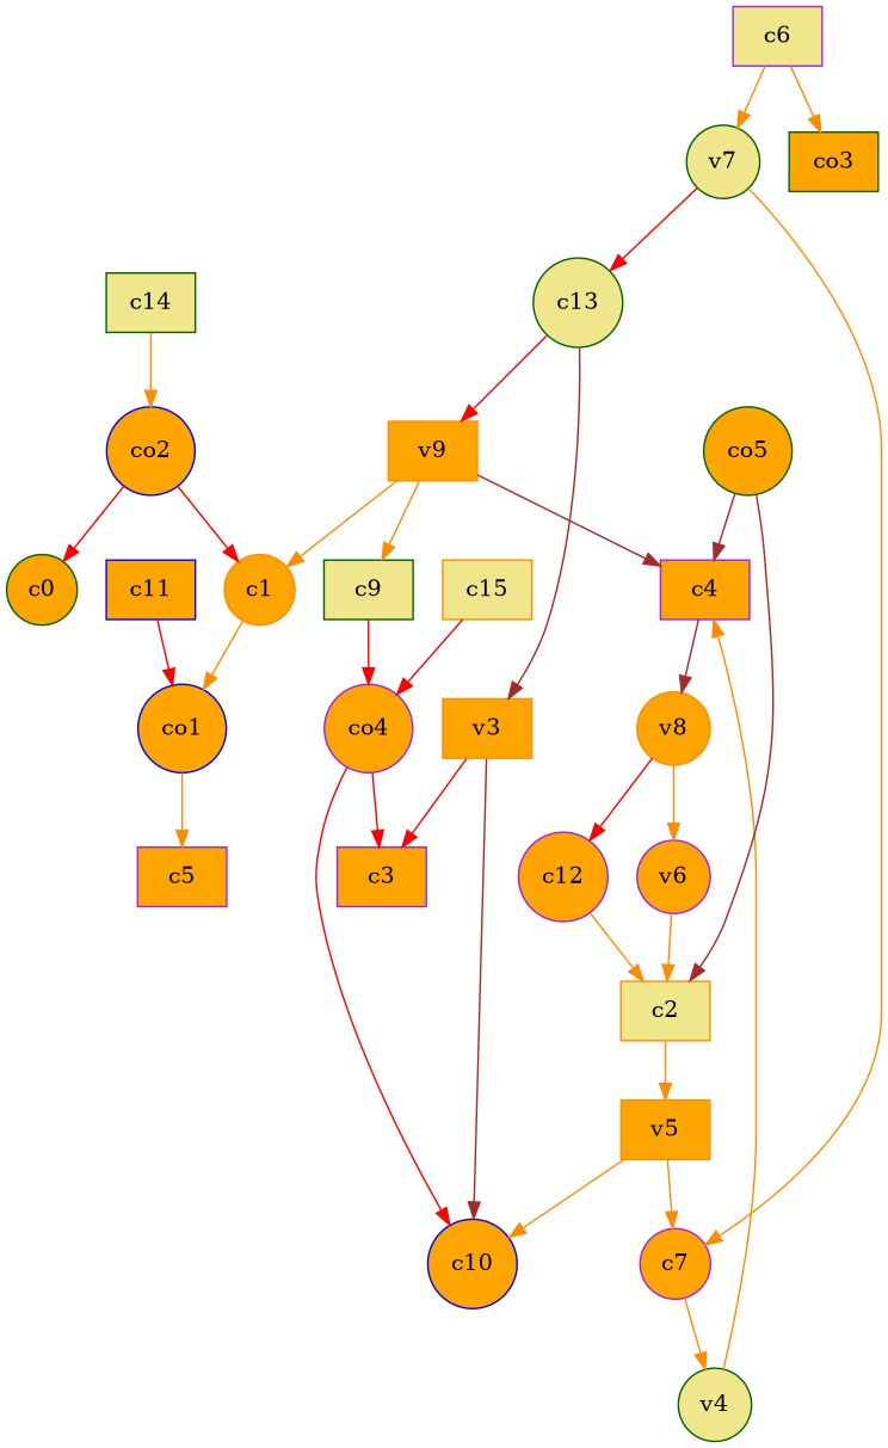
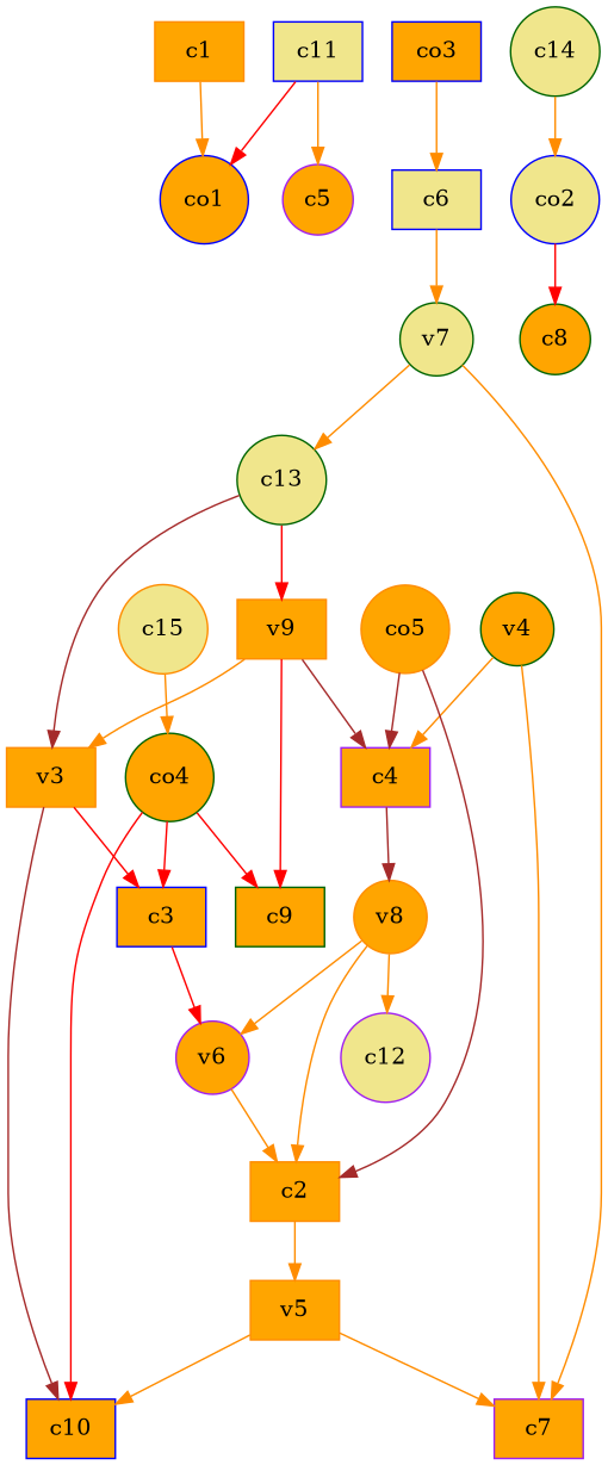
  strict digraph {
    node [color=darkgreen fillcolor=orange shape=circle style=filled]
    edge [color=darkorange weight=1]
-   c1 [color=darkorange]
+   c1 [color=darkorange shape=box]
    co1 [color=blue]
-   c5 [color=purple shape=box]
-   c2 [color=darkorange fillcolor=khaki shape=box]
+   c5 [color=purple]
+   c2 [color=darkorange shape=box]
    v5 [color=darkorange shape=box]
-   c10 [color=blue]
-   c7 [color=purple]
-   c3 [color=purple shape=box]
+   c10 [color=blue shape=box]
+   c7 [color=purple shape=box]
+   c3 [color=blue shape=box]
    v6 [color=purple]
    c4 [color=purple shape=box]
    v8 [color=darkorange]
-   c12 [color=purple]
-   c6 [color=purple fillcolor=khaki shape=box]
+   c12 [color=purple fillcolor=khaki]
+   c6 [color=blue fillcolor=khaki shape=box]
    v7 [fillcolor=khaki]
    c13 [fillcolor=khaki]
-   c11 [color=blue shape=box]
+   c11 [color=blue fillcolor=khaki shape=box]
    n17 [color=darkorange label=v9 shape=box]
    v3 [color=darkorange shape=box]
-   c9 [fillcolor=khaki shape=box]
-   c14 [fillcolor=khaki shape=box]
-   co2 [color=blue]
-   c8 [label=c0]
-   c15 [color=darkorange fillcolor=khaki shape=box]
-   co4 [color=purple]
-   v4 [fillcolor=khaki]
-   co3 [shape=box]
-   co5
+   c9 [shape=box]
+   c14 [fillcolor=khaki]
+   co2 [color=blue fillcolor=khaki]
+   c8
+   c15 [color=darkorange fillcolor=khaki]
+   co4
+   v4
+   co3 [color=blue shape=box]
+   co5 [color=darkorange]
    c1 -> co1
-   co1 -> c5
+   c11 -> c5
    c2 -> v5
    v5 -> c10
    v5 -> c7
+   c3 -> v6 [color=red]
    v6 -> c2
    c4 -> v8 [color=brown]
-   c12 -> c2
+   v8 -> c2
    v8 -> v6
-   v8 -> c12 [color=red]
+   v8 -> c12
    c6 -> v7
    v7 -> c7
-   v7 -> c13 [color=red]
+   v7 -> c13
    c13 -> n17 [color=red]
    c13 -> v3 [color=brown]
    c11 -> co1 [color=red]
-   n17 -> c1
+   n17 -> v3
    n17 -> c4 [color=brown]
-   n17 -> c9
+   n17 -> c9 [color=red]
    v3 -> c10 [color=brown]
    v3 -> c3 [color=red]
    c14 -> co2
-   co2 -> c1 [color=red]
    co2 -> c8 [color=red]
-   c15 -> co4 [color=red]
+   c15 -> co4
    co4 -> c10 [color=red]
    co4 -> c3 [color=red]
-   c9 -> co4 [color=red]
-   c7 -> v4
+   co4 -> c9 [color=red]
+   v4 -> c7
    v4 -> c4
-   c6 -> co3
+   co3 -> c6
    co5 -> c2 [color=brown]
    co5 -> c4 [color=brown]
  }
